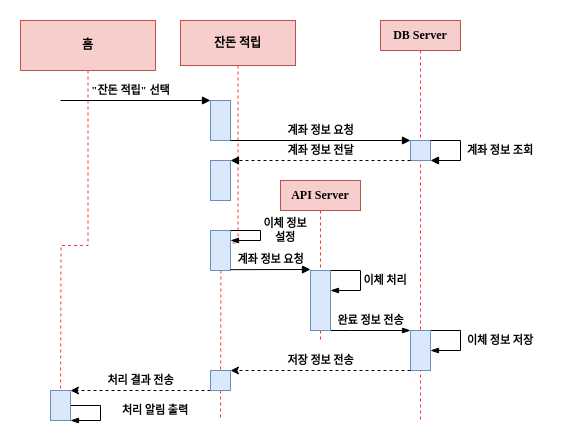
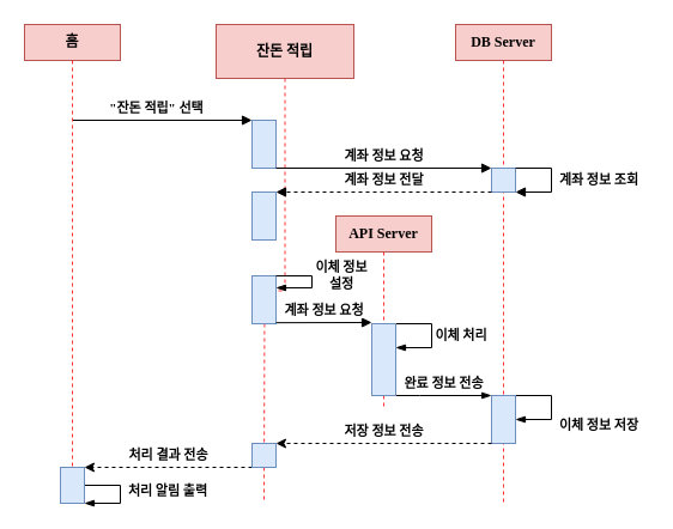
  <mxCell id="0" />
  <mxCell id="1" parent="0" />
  <mxCell id="2" style="edgeStyle=orthogonalEdgeStyle;rounded=0;orthogonalLoop=1;jettySize=auto;html=1;dashed=1;endArrow=none;endFill=0;strokeColor=#FF3333;" edge="1" parent="1"><mxGeometry relative="1" as="geometry"><mxPoint x="420" y="420" as="targetPoint" /><mxPoint x="420" y="50" as="sourcePoint" /></mxGeometry></mxCell>
  <mxCell id="3" style="edgeStyle=orthogonalEdgeStyle;rounded=0;orthogonalLoop=1;jettySize=auto;html=1;dashed=1;endArrow=none;endFill=0;fontFamily=Noto Sans KR;fontColor=#000000;strokeColor=#FF3333;" edge="1" parent="1"><mxGeometry relative="1" as="geometry"><mxPoint x="320" y="340" as="targetPoint" /><mxPoint x="320" y="210" as="sourcePoint" /></mxGeometry></mxCell>
  <mxCell id="4" style="edgeStyle=orthogonalEdgeStyle;rounded=0;orthogonalLoop=1;jettySize=auto;html=1;dashed=1;endArrow=none;endFill=0;strokeColor=#FF3333;" edge="1" parent="1" source="6"><mxGeometry relative="1" as="geometry"><mxPoint x="220" y="420" as="targetPoint" /><mxPoint x="220" y="270" as="sourcePoint" /></mxGeometry></mxCell>
- <mxCell id="5" value="홈" style="rounded=0;whiteSpace=wrap;html=1;fontFamily=Noto Sans KR;FType=g;fontStyle=1;fillColor=#f8cecc;strokeColor=#b85450;" vertex="1" parent="1"><mxGeometry x="20" y="20" width="135" height="50" as="geometry" /></mxCell>
+ <mxCell id="5" value="홈" style="rounded=0;whiteSpace=wrap;html=1;fontFamily=Noto Sans KR;FType=g;fontStyle=1;fillColor=#f8cecc;strokeColor=#b85450;" vertex="1" parent="1"><mxGeometry x="20" y="20" width="80" height="30" as="geometry" /></mxCell>
  <mxCell id="6" value="잔돈 적립" style="rounded=0;whiteSpace=wrap;html=1;fontFamily=Noto Sans KR;FType=g;fontStyle=1;fillColor=#f8cecc;strokeColor=#b85450;" vertex="1" parent="1"><mxGeometry x="180" y="20" width="115" height="45" as="geometry" /></mxCell>
  <mxCell id="7" value="DB Server" style="rounded=0;whiteSpace=wrap;html=1;fontFamily=Noto Sans KR;FType=g;fontStyle=1;fillColor=#f8cecc;strokeColor=#b85450;" vertex="1" parent="1"><mxGeometry x="380" y="20" width="80" height="30" as="geometry" /></mxCell>
  <mxCell id="8" value="&quot;잔돈 적립&quot; 선택" style="endArrow=block;html=1;fontFamily=Noto Sans KR;fontStyle=1;endFill=1;" edge="1" parent="1"><mxGeometry x="-0.067" y="10" width="50" height="50" relative="1" as="geometry"><mxPoint x="60" y="100" as="sourcePoint" /><mxPoint x="210" y="100" as="targetPoint" /><mxPoint as="offset" /></mxGeometry></mxCell>
  <mxCell id="9" value="" style="rounded=0;whiteSpace=wrap;html=1;fontFamily=Noto Sans KR;fillColor=#dae8fc;strokeColor=#6c8ebf;" vertex="1" parent="1"><mxGeometry x="210" y="100" width="20" height="40" as="geometry" /></mxCell>
  <mxCell id="10" value="" style="rounded=0;whiteSpace=wrap;html=1;fontFamily=Noto Sans KR;fillColor=#dae8fc;strokeColor=#6c8ebf;" vertex="1" parent="1"><mxGeometry x="410" y="140" width="20" height="20" as="geometry" /></mxCell>
  <mxCell id="11" value="계좌 정보 요청" style="endArrow=block;html=1;fontFamily=Noto Sans KR;fontStyle=1;endFill=1;entryX=0;entryY=0;entryDx=0;entryDy=0;" edge="1" parent="1" target="10"><mxGeometry y="10" width="50" height="50" relative="1" as="geometry"><mxPoint x="230" y="140" as="sourcePoint" /><mxPoint x="370" y="140" as="targetPoint" /><mxPoint as="offset" /></mxGeometry></mxCell>
  <mxCell id="12" style="edgeStyle=orthogonalEdgeStyle;rounded=0;orthogonalLoop=1;jettySize=auto;html=1;entryX=1;entryY=1;entryDx=0;entryDy=0;endArrow=block;endFill=1;fontFamily=Noto Sans KR;fontColor=#000000;" edge="1" parent="1" source="10" target="10"><mxGeometry relative="1" as="geometry"><Array as="points"><mxPoint x="460" y="140" /><mxPoint x="460" y="160" /></Array></mxGeometry></mxCell>
  <mxCell id="13" value="계좌 정보 조회" style="text;html=1;strokeColor=none;fillColor=none;align=center;verticalAlign=middle;whiteSpace=wrap;rounded=0;fontFamily=Noto Sans KR;fontColor=#000000;fontStyle=1;fontSize=11;" vertex="1" parent="1"><mxGeometry x="460" y="140" width="80" height="20" as="geometry" /></mxCell>
  <mxCell id="14" value="&lt;b&gt;계좌 정보 전달&lt;/b&gt;" style="endArrow=block;html=1;fontFamily=Noto Sans KR;fontColor=#000000;exitX=0;exitY=1;exitDx=0;exitDy=0;entryX=1;entryY=0;entryDx=0;entryDy=0;dashed=1;endFill=1;" edge="1" parent="1" source="10" target="23"><mxGeometry y="-10" width="50" height="50" relative="1" as="geometry"><mxPoint x="250" y="190" as="sourcePoint" /><mxPoint x="300" y="140" as="targetPoint" /><mxPoint as="offset" /></mxGeometry></mxCell>
  <mxCell id="15" value="API Server" style="rounded=0;whiteSpace=wrap;html=1;fontFamily=Noto Sans KR;FType=g;fontStyle=1;fillColor=#f8cecc;strokeColor=#b85450;" vertex="1" parent="1"><mxGeometry x="280" y="180" width="80" height="30" as="geometry" /></mxCell>
  <mxCell id="16" value="" style="rounded=0;whiteSpace=wrap;html=1;fontFamily=Noto Sans KR;fillColor=#dae8fc;strokeColor=#6c8ebf;" vertex="1" parent="1"><mxGeometry x="210" y="230" width="20" height="40" as="geometry" /></mxCell>
  <mxCell id="17" style="edgeStyle=orthogonalEdgeStyle;rounded=0;orthogonalLoop=1;jettySize=auto;html=1;endArrow=blockThin;endFill=1;fontFamily=Noto Sans KR;fontColor=#000000;" edge="1" parent="1" source="16"><mxGeometry relative="1" as="geometry"><mxPoint x="230" y="240" as="targetPoint" /><Array as="points"><mxPoint x="260" y="230" /><mxPoint x="260" y="240" /></Array></mxGeometry></mxCell>
  <mxCell id="18" value="이체 정보 설정" style="text;html=1;strokeColor=none;fillColor=none;align=center;verticalAlign=middle;whiteSpace=wrap;rounded=0;fontFamily=Noto Sans KR;fontColor=#000000;fontStyle=1;fontSize=11;" vertex="1" parent="1"><mxGeometry x="260" y="220" width="50" height="20" as="geometry" /></mxCell>
  <mxCell id="19" value="계좌 정보 요청" style="endArrow=block;html=1;fontFamily=Noto Sans KR;fontStyle=1;endFill=1;" edge="1" parent="1"><mxGeometry y="10" width="50" height="50" relative="1" as="geometry"><mxPoint x="230" y="269.17" as="sourcePoint" /><mxPoint x="310" y="269" as="targetPoint" /><mxPoint as="offset" /></mxGeometry></mxCell>
  <mxCell id="20" value="완료 정보 전송" style="edgeStyle=orthogonalEdgeStyle;rounded=0;orthogonalLoop=1;jettySize=auto;html=1;endArrow=blockThin;endFill=1;fontFamily=Noto Sans KR;fontColor=#000000;exitX=1;exitY=1;exitDx=0;exitDy=0;entryX=0;entryY=0;entryDx=0;entryDy=0;fontStyle=1" edge="1" parent="1" source="32" target="26"><mxGeometry x="0.0" y="10" relative="1" as="geometry"><mxPoint x="420" y="330" as="targetPoint" /><Array as="points"><mxPoint x="350" y="330" /><mxPoint x="350" y="330" /></Array><mxPoint as="offset" /></mxGeometry></mxCell>
  <mxCell id="21" style="edgeStyle=orthogonalEdgeStyle;rounded=0;orthogonalLoop=1;jettySize=auto;html=1;endArrow=blockThin;endFill=1;fontFamily=Noto Sans KR;fontColor=#000000;exitX=1;exitY=0;exitDx=0;exitDy=0;" edge="1" parent="1" source="32"><mxGeometry relative="1" as="geometry"><mxPoint x="330" y="290" as="targetPoint" /><Array as="points"><mxPoint x="360" y="270" /><mxPoint x="360" y="290" /></Array></mxGeometry></mxCell>
  <mxCell id="22" value="이체 처리" style="text;html=1;strokeColor=none;fillColor=none;align=center;verticalAlign=middle;whiteSpace=wrap;rounded=0;fontFamily=Noto Sans KR;fontColor=#000000;fontStyle=1;fontSize=11;" vertex="1" parent="1"><mxGeometry x="360" y="270" width="50" height="20" as="geometry" /></mxCell>
  <mxCell id="23" value="" style="rounded=0;whiteSpace=wrap;html=1;fontFamily=Noto Sans KR;fillColor=#dae8fc;strokeColor=#6c8ebf;" vertex="1" parent="1"><mxGeometry x="210" y="160" width="20" height="40" as="geometry" /></mxCell>
  <mxCell id="24" style="edgeStyle=orthogonalEdgeStyle;rounded=0;orthogonalLoop=1;jettySize=auto;html=1;endArrow=blockThin;endFill=1;fontFamily=Noto Sans KR;fontColor=#000000;exitX=1;exitY=0;exitDx=0;exitDy=0;" edge="1" parent="1" source="26"><mxGeometry relative="1" as="geometry"><mxPoint x="430" y="350" as="targetPoint" /><Array as="points"><mxPoint x="460" y="330" /><mxPoint x="460" y="350" /></Array></mxGeometry></mxCell>
- <mxCell id="25" value="이체 정보 저장" style="text;html=1;strokeColor=none;fillColor=none;align=center;verticalAlign=middle;whiteSpace=wrap;rounded=0;fontFamily=Noto Sans KR;fontColor=#000000;fontStyle=1;fontSize=11;" vertex="1" parent="1"><mxGeometry x="460" y="330" width="80" height="20" as="geometry" /></mxCell>
+ <mxCell id="25" value="이체 정보 저장" style="text;html=1;strokeColor=none;fillColor=none;align=center;verticalAlign=middle;whiteSpace=wrap;rounded=0;fontFamily=Noto Sans KR;fontColor=#000000;fontStyle=1;fontSize=11;" vertex="1" parent="1"><mxGeometry x="460" y="345" width="80" height="20" as="geometry" /></mxCell>
  <mxCell id="26" value="" style="rounded=0;whiteSpace=wrap;html=1;fontFamily=Noto Sans KR;fillColor=#dae8fc;strokeColor=#6c8ebf;" vertex="1" parent="1"><mxGeometry x="410" y="330" width="20" height="40" as="geometry" /></mxCell>
  <mxCell id="27" value="저장 정보 전송" style="endArrow=classic;html=1;fontFamily=Noto Sans KR;fontColor=#000000;exitX=0;exitY=1;exitDx=0;exitDy=0;entryX=1;entryY=0;entryDx=0;entryDy=0;fontStyle=1;dashed=1;" edge="1" parent="1" source="26" target="34"><mxGeometry y="-10" width="50" height="50" relative="1" as="geometry"><mxPoint x="260" y="300" as="sourcePoint" /><mxPoint x="310" y="250" as="targetPoint" /><mxPoint as="offset" /></mxGeometry></mxCell>
  <mxCell id="28" style="edgeStyle=orthogonalEdgeStyle;rounded=0;orthogonalLoop=1;jettySize=auto;html=1;endArrow=none;endFill=0;dashed=1;strokeColor=#FF3333;" edge="1" parent="1" source="5"><mxGeometry relative="1" as="geometry"><mxPoint x="60" y="420" as="targetPoint" /><mxPoint x="60" y="50" as="sourcePoint" /></mxGeometry></mxCell>
  <mxCell id="29" value="처리 결과 전송" style="endArrow=classic;html=1;fontFamily=Noto Sans KR;fontColor=#000000;exitX=0;exitY=1;exitDx=0;exitDy=0;entryX=1;entryY=0;entryDx=0;entryDy=0;fontStyle=1;dashed=1;" edge="1" parent="1" source="34" target="31"><mxGeometry y="-10" width="50" height="50" relative="1" as="geometry"><mxPoint x="180" y="240" as="sourcePoint" /><mxPoint x="230" y="190" as="targetPoint" /><mxPoint as="offset" /></mxGeometry></mxCell>
  <mxCell id="30" style="edgeStyle=orthogonalEdgeStyle;rounded=0;orthogonalLoop=1;jettySize=auto;html=1;endArrow=blockThin;endFill=1;fontFamily=Noto Sans KR;fontColor=#000000;entryX=1;entryY=1;entryDx=0;entryDy=0;exitX=1;exitY=0.25;exitDx=0;exitDy=0;" edge="1" parent="1" source="31" target="31"><mxGeometry relative="1" as="geometry"><mxPoint x="80" y="420" as="targetPoint" /><Array as="points"><mxPoint x="70" y="405" /><mxPoint x="100" y="405" /><mxPoint x="100" y="420" /></Array></mxGeometry></mxCell>
  <mxCell id="31" value="" style="rounded=0;whiteSpace=wrap;html=1;fontFamily=Noto Sans KR;fillColor=#dae8fc;strokeColor=#6c8ebf;" vertex="1" parent="1"><mxGeometry x="50" y="390" width="20" height="30" as="geometry" /></mxCell>
  <mxCell id="32" value="" style="rounded=0;whiteSpace=wrap;html=1;fontFamily=Noto Sans KR;fillColor=#dae8fc;strokeColor=#6c8ebf;" vertex="1" parent="1"><mxGeometry x="310" y="270" width="20" height="60" as="geometry" /></mxCell>
- <mxCell id="33" value="처리 알림 출력" style="text;html=1;strokeColor=none;fillColor=none;align=center;verticalAlign=middle;whiteSpace=wrap;rounded=0;fontFamily=Noto Sans KR;fontColor=#000000;fontStyle=1;fontSize=11;" vertex="1" parent="1"><mxGeometry x="115" y="400" width="80" height="20" as="geometry" /></mxCell>
+ <mxCell id="33" value="처리 알림 출력" style="text;html=1;strokeColor=none;fillColor=none;align=center;verticalAlign=middle;whiteSpace=wrap;rounded=0;fontFamily=Noto Sans KR;fontColor=#000000;fontStyle=1;fontSize=11;" vertex="1" parent="1"><mxGeometry x="100" y="400" width="80" height="20" as="geometry" /></mxCell>
  <mxCell id="34" value="" style="rounded=0;whiteSpace=wrap;html=1;fontFamily=Noto Sans KR;fillColor=#dae8fc;strokeColor=#6c8ebf;" vertex="1" parent="1"><mxGeometry x="210" y="370" width="20" height="20" as="geometry" /></mxCell>
